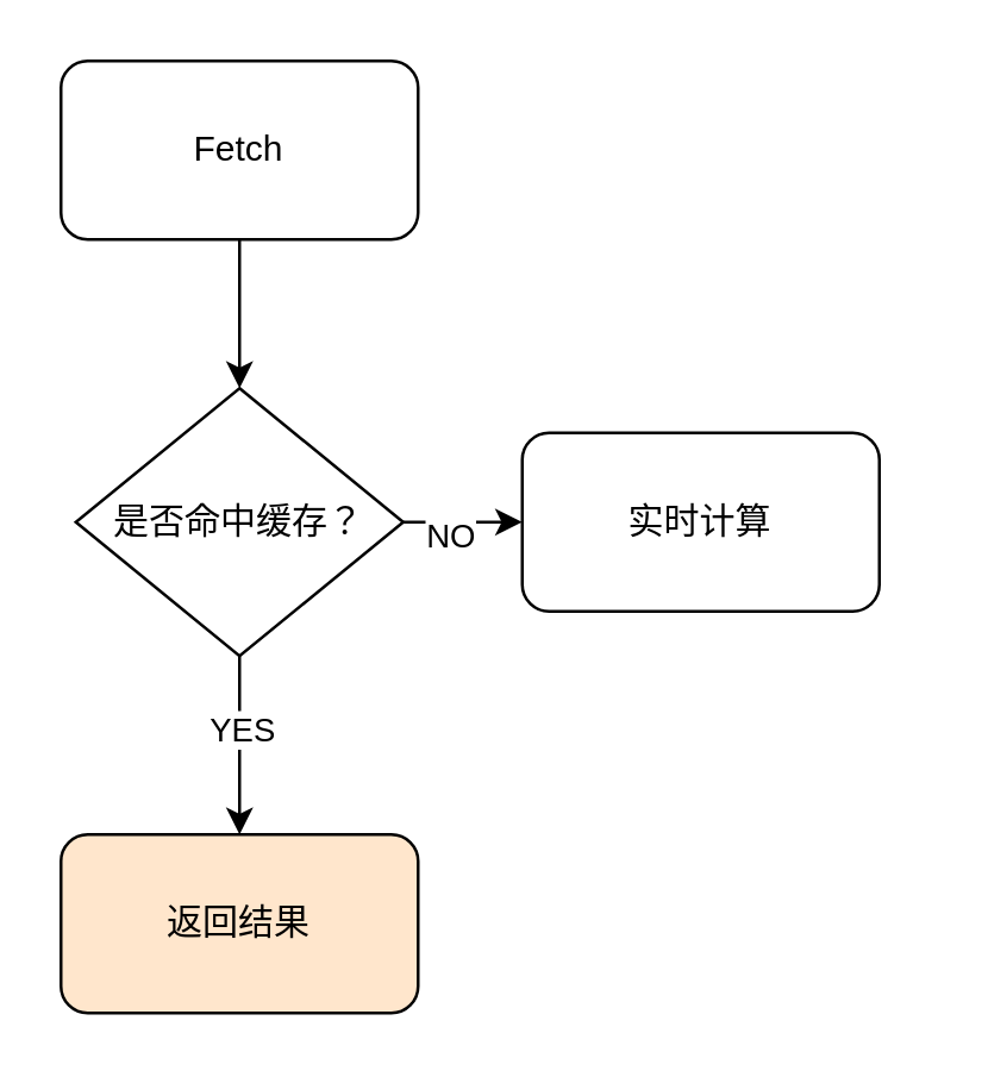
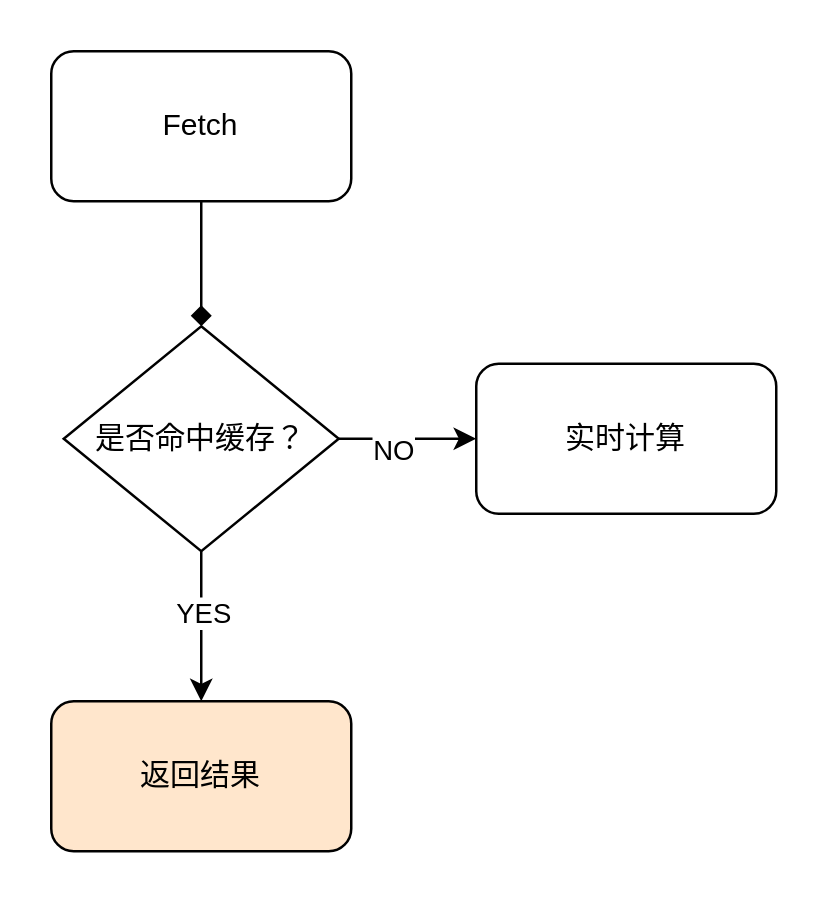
  <mxCell id="0" />
  <mxCell id="1" parent="0" />
- <mxCell id="2" value="" style="edgeStyle=orthogonalEdgeStyle;rounded=0;orthogonalLoop=1;jettySize=auto;html=1;" edge="1" parent="1" source="3" target="8"><mxGeometry relative="1" as="geometry" /></mxCell>
+ <mxCell id="2" value="" style="edgeStyle=orthogonalEdgeStyle;rounded=0;orthogonalLoop=1;jettySize=auto;html=1;endArrow=diamond;" edge="1" parent="1" source="3" target="8"><mxGeometry relative="1" as="geometry" /></mxCell>
  <mxCell id="3" value="Fetch" style="rounded=1;whiteSpace=wrap;html=1;" vertex="1" parent="1"><mxGeometry x="20" y="20" width="120" height="60" as="geometry" /></mxCell>
  <mxCell id="4" value="" style="edgeStyle=orthogonalEdgeStyle;rounded=0;orthogonalLoop=1;jettySize=auto;html=1;" edge="1" parent="1" source="8" target="10"><mxGeometry relative="1" as="geometry" /></mxCell>
  <mxCell id="5" value="NO" style="edgeLabel;html=1;align=center;verticalAlign=middle;resizable=0;points=[];" vertex="1" connectable="0" parent="4"><mxGeometry x="-0.236" y="-4" relative="1" as="geometry"><mxPoint as="offset" /></mxGeometry></mxCell>
  <mxCell id="6" value="" style="edgeStyle=orthogonalEdgeStyle;rounded=0;orthogonalLoop=1;jettySize=auto;html=1;" edge="1" parent="1" source="8" target="9"><mxGeometry relative="1" as="geometry" /></mxCell>
  <mxCell id="7" value="YES" style="edgeLabel;html=1;align=center;verticalAlign=middle;resizable=0;points=[];" vertex="1" connectable="0" parent="6"><mxGeometry x="-0.2" relative="1" as="geometry"><mxPoint as="offset" /></mxGeometry></mxCell>
  <mxCell id="8" value="是否命中缓存？" style="rhombus;whiteSpace=wrap;html=1;" vertex="1" parent="1"><mxGeometry x="25" y="130" width="110" height="90" as="geometry" /></mxCell>
  <mxCell id="9" value="返回结果" style="rounded=1;whiteSpace=wrap;html=1;fillColor=#ffe6cc;" vertex="1" parent="1"><mxGeometry x="20" y="280" width="120" height="60" as="geometry" /></mxCell>
- <mxCell id="10" value="实时计算" style="rounded=1;whiteSpace=wrap;html=1;" vertex="1" parent="1"><mxGeometry x="175" y="145" width="120" height="60" as="geometry" /></mxCell>
+ <mxCell id="10" value="实时计算" style="rounded=1;whiteSpace=wrap;html=1;" vertex="1" parent="1"><mxGeometry x="190" y="145" width="120" height="60" as="geometry" /></mxCell>
